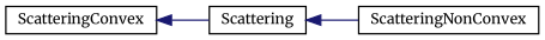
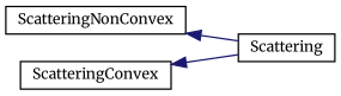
  digraph {
    fontname=Merriweather
    rankdir=LR
    node [color=black fillcolor=white fontname=Merriweather fontsize=10 shape=record style=filled]
    edge [color=midnightblue dir=back fontname=Merriweather fontsize=10 labelfontname=Helvetica labelfontsize=10 style=solid]
    n1 [height=0.2 label=Scattering width=0.4]
    n2 [height=0.2 label=ScatteringNonConvex width=0.4]
    n3 [height=0.2 label=ScatteringConvex width=0.4]
-   n1 -> n2
+   n2 -> n1
    n3 -> n1
  }
